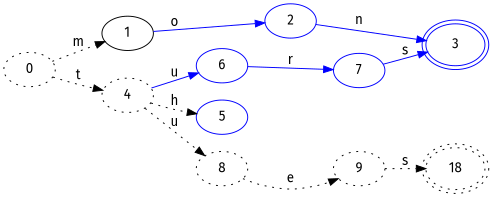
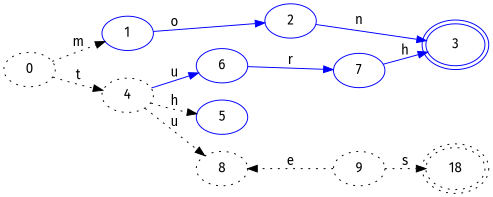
  digraph {
    fontname="Fira Sans"
    labeljust=l
    labelloc=l
    rankdir=LR
    node [fontname="Fira Sans" color=blue]
    edge [fontname="Fira Sans" style=dotted]
    0 [style=dotted color=""]
-   1 [color=black]
+   1
    4 [style=dotted color=""]
    2
    5
    8 [style=dotted color=""]
    6
    3 [peripheries=2]
    9 [style=dotted color=""]
    7
    n11 [label=18 peripheries=2 style=dotted color=""]
    0 -> 1 [label=m]
    0 -> 4 [label=t]
    1 -> 2 [color=blue label=o style=""]
    4 -> 5 [label=h]
    4 -> 8 [label=u]
    4 -> 6 [color=blue label=u style=""]
    2 -> 3 [color=blue label=n style=""]
-   8 -> 9 [label=e]
+   9 -> 8 [label=e]
    6 -> 7 [color=blue label=r style=""]
    9 -> n11 [label=s]
-   7 -> 3 [color=blue label=s style=""]
+   7 -> 3 [color=blue label=h style=""]
  }
